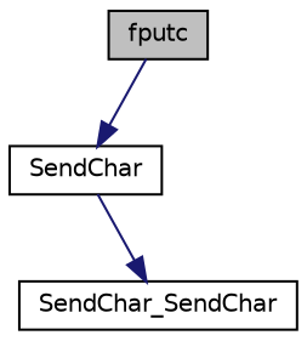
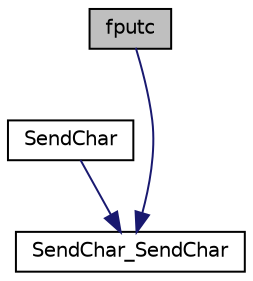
  digraph {
    rankdir=TB
    node [color=black fillcolor=white fontname=Helvetica fontsize=10 shape=record style=filled]
    edge [color=midnightblue fontname=Helvetica fontsize=10 labelfontname=Helvetica labelfontsize=10 style=solid]
    n1 [fillcolor=grey75 fontcolor=black height=0.2 label=fputc width=0.4]
    n2 [height=0.2 label=SendChar width=0.4]
    n3 [height=0.2 label=SendChar_SendChar width=0.4]
-   n1 -> n2
+   n1 -> n3
    n2 -> n3
  }
